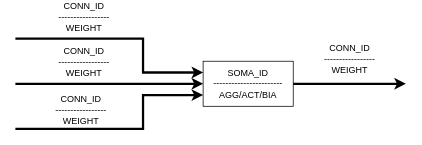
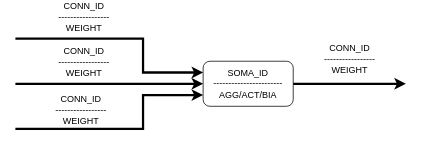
  <mxCell id="0" />
  <mxCell id="1" parent="0" />
- <mxCell id="2" value="SOMA_ID&lt;br&gt;-----------------------&lt;br&gt;AGG/ACT/BIA" style="rounded=0;whiteSpace=wrap;html=1;" parent="1" vertex="1"><mxGeometry x="270" y="50" width="120" height="60" as="geometry" /></mxCell>
+ <mxCell id="2" value="SOMA_ID&lt;br&gt;-----------------------&lt;br&gt;AGG/ACT/BIA" style="whiteSpace=wrap;html=1;rounded=1;" parent="1" vertex="1"><mxGeometry x="270" y="50" width="120" height="60" as="geometry" /></mxCell>
  <mxCell id="3" value="" style="endArrow=classic;html=1;rounded=0;strokeWidth=3;entryX=0;entryY=0.25;entryDx=0;entryDy=0;" parent="1" target="2" edge="1"><mxGeometry width="50" height="50" relative="1" as="geometry"><mxPoint x="20" y="20" as="sourcePoint" /><mxPoint x="110" y="30" as="targetPoint" /><Array as="points"><mxPoint x="190" y="20" /><mxPoint x="190" y="65" /></Array></mxGeometry></mxCell>
  <mxCell id="4" value="CONN_ID&lt;br&gt;-----------------&lt;br&gt;WEIGHT" style="edgeLabel;html=1;align=center;verticalAlign=middle;resizable=0;points=[];fontSize=12;" parent="3" vertex="1" connectable="0"><mxGeometry x="0.069" y="-2" relative="1" as="geometry"><mxPoint x="-68" y="-32" as="offset" /></mxGeometry></mxCell>
  <mxCell id="5" value="" style="endArrow=classic;html=1;rounded=0;strokeWidth=3;entryX=0;entryY=0.5;entryDx=0;entryDy=0;" parent="1" target="2" edge="1"><mxGeometry width="50" height="50" relative="1" as="geometry"><mxPoint x="20" y="80" as="sourcePoint" /><mxPoint x="270" y="90" as="targetPoint" /><Array as="points" /></mxGeometry></mxCell>
  <mxCell id="6" value="CONN_ID&lt;br&gt;-----------------&lt;br&gt;WEIGHT" style="edgeLabel;html=1;align=center;verticalAlign=middle;resizable=0;points=[];fontSize=12;" parent="5" vertex="1" connectable="0"><mxGeometry x="0.069" y="-2" relative="1" as="geometry"><mxPoint x="-44" y="-32" as="offset" /></mxGeometry></mxCell>
  <mxCell id="7" value="" style="endArrow=classic;html=1;rounded=0;strokeWidth=3;entryX=0;entryY=0.75;entryDx=0;entryDy=0;" parent="1" target="2" edge="1"><mxGeometry width="50" height="50" relative="1" as="geometry"><mxPoint x="20" y="140" as="sourcePoint" /><mxPoint x="260" y="170" as="targetPoint" /><Array as="points"><mxPoint x="190" y="140" /><mxPoint x="190" y="95" /></Array></mxGeometry></mxCell>
  <mxCell id="8" value="CONN_ID&lt;br&gt;-----------------&lt;br&gt;WEIGHT" style="edgeLabel;html=1;align=center;verticalAlign=middle;resizable=0;points=[];fontSize=12;" parent="7" vertex="1" connectable="0"><mxGeometry x="0.069" y="-2" relative="1" as="geometry"><mxPoint x="-72" y="-28" as="offset" /></mxGeometry></mxCell>
  <mxCell id="9" value="" style="endArrow=classic;html=1;rounded=0;fontSize=12;strokeWidth=3;exitX=1;exitY=0.5;exitDx=0;exitDy=0;" parent="1" source="2" edge="1"><mxGeometry width="50" height="50" relative="1" as="geometry"><mxPoint x="480" y="100" as="sourcePoint" /><mxPoint x="540" y="80" as="targetPoint" /></mxGeometry></mxCell>
  <mxCell id="10" value="CONN_ID&lt;br&gt;-----------------&lt;br&gt;WEIGHT" style="edgeLabel;html=1;align=center;verticalAlign=middle;resizable=0;points=[];fontSize=12;" parent="1" vertex="1" connectable="0"><mxGeometry x="120" y="60" as="geometry"><mxPoint x="344" y="-14" as="offset" /></mxGeometry></mxCell>
